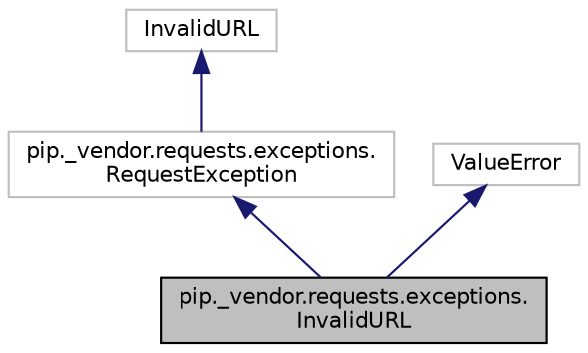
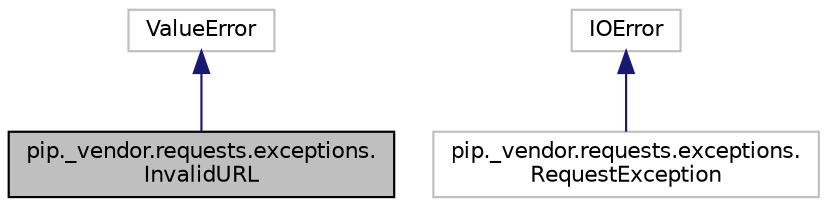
  digraph {
    node [color=grey75 fillcolor=white fontname=Helvetica fontsize=10 shape=record style=filled]
    edge [color=midnightblue dir=back fontname=Helvetica fontsize=10 labelfontname=Helvetica labelfontsize=10 style=solid]
    n1 [color=black fillcolor=grey75 fontcolor=black height=0.2 label="pip._vendor.requests.exceptions.\lInvalidURL" width=0.4]
    n2 [height=0.2 label="pip._vendor.requests.exceptions.\lRequestException" width=0.4]
-   n3 [height=0.2 label=InvalidURL width=0.4]
+   n3 [height=0.2 label=IOError width=0.4]
    n4 [height=0.2 label=ValueError width=0.4]
-   n2 -> n1
    n3 -> n2
    n4 -> n1
  }
